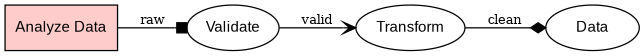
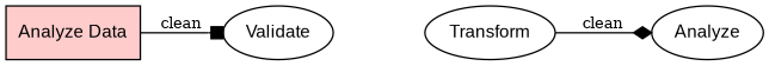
  digraph {
    bgcolor=white
    rankdir=LR
    node [fontname=Arial fontsize=12 shape=ellipse]
    edge [fontsize=10]
    n1 [fillcolor="#ffcccc" label="Analyze Data" shape=box style=filled]
    n2 [label=Validate]
    n3 [label=Transform]
-   n4 [label=Data]
-   n1 -> n2 [arrowhead=box label=raw]
-   n2 -> n3 [arrowhead=vee label=valid]
+   n4 [label=Analyze]
+   n1 -> n2 [arrowhead=box label=clean]
    n3 -> n4 [arrowhead=diamond label=clean]
  }
